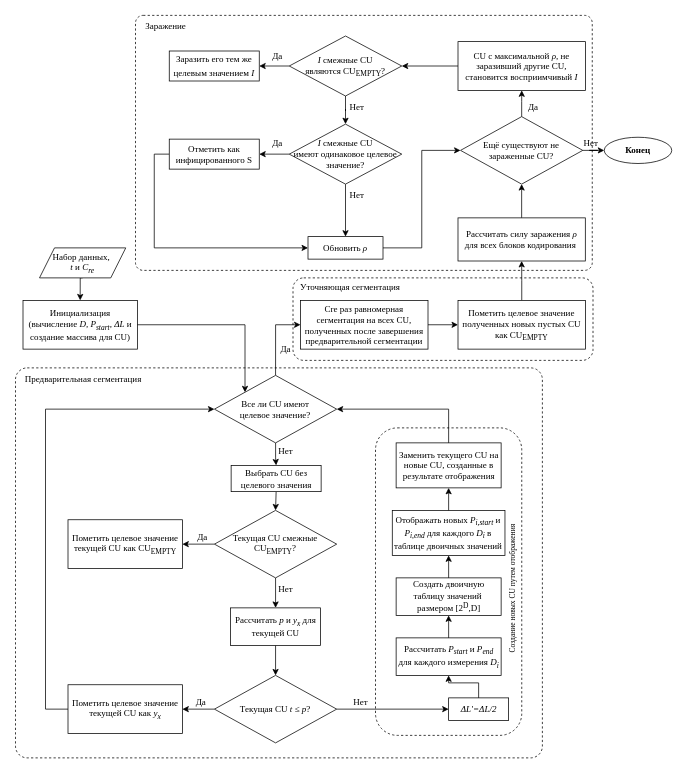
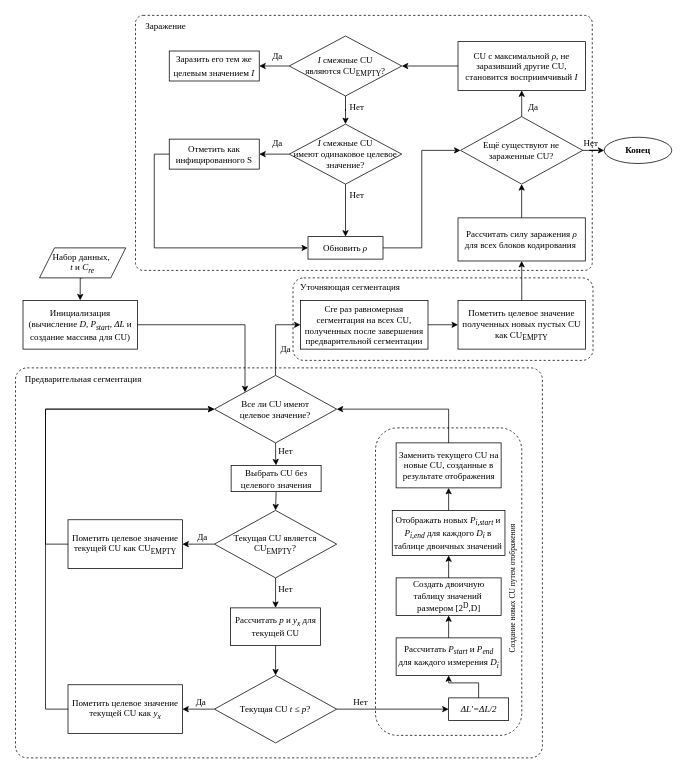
  <mxCell id="0" />
  <mxCell id="1" parent="0" />
  <mxCell id="2" value="" style="rounded=1;whiteSpace=wrap;html=1;fillColor=none;dashed=1;arcSize=3;" parent="1" vertex="1"><mxGeometry x="180" y="20" width="609" height="340" as="geometry" /></mxCell>
  <mxCell id="3" value="" style="rounded=1;whiteSpace=wrap;html=1;fillColor=none;dashed=1;arcSize=13;" parent="1" vertex="1"><mxGeometry x="390" y="370" width="400" height="110" as="geometry" /></mxCell>
  <mxCell id="4" value="" style="rounded=1;whiteSpace=wrap;html=1;fillColor=none;dashed=1;arcSize=3;" parent="1" vertex="1"><mxGeometry x="20" y="490" width="702.5" height="520" as="geometry" /></mxCell>
  <mxCell id="5" value="" style="group" parent="1" vertex="1" connectable="0"><mxGeometry x="500" y="570" width="197.75" height="410" as="geometry" /></mxCell>
  <mxCell id="6" value="" style="rounded=1;whiteSpace=wrap;html=1;dashed=1;fillColor=none;" parent="5" vertex="1"><mxGeometry width="195" height="410" as="geometry" /></mxCell>
  <mxCell id="7" value="&lt;font&gt;&lt;i&gt;ΔL'=ΔL/2&lt;/i&gt;&lt;/font&gt;" style="rounded=0;whiteSpace=wrap;html=1;fontFamily=Times New Roman;" parent="5" vertex="1"><mxGeometry x="97.5" y="360" width="80" height="30" as="geometry" /></mxCell>
  <mxCell id="8" value="Рассчитать&amp;nbsp;&lt;i&gt;P&lt;sub&gt;start&lt;/sub&gt;&lt;/i&gt; и &lt;i&gt;P&lt;sub&gt;end&lt;/sub&gt;&lt;/i&gt; для каждого измерения &lt;i&gt;D&lt;sub&gt;i&lt;/sub&gt;&lt;/i&gt;" style="rounded=0;whiteSpace=wrap;html=1;fontFamily=Times New Roman;" parent="5" vertex="1"><mxGeometry x="27.5" y="280" width="140" height="50" as="geometry" /></mxCell>
  <mxCell id="9" style="edgeStyle=orthogonalEdgeStyle;rounded=0;orthogonalLoop=1;jettySize=auto;html=1;exitX=0.5;exitY=0;exitDx=0;exitDy=0;entryX=0.5;entryY=1;entryDx=0;entryDy=0;" parent="5" source="7" target="8" edge="1"><mxGeometry relative="1" as="geometry" /></mxCell>
  <mxCell id="10" value="Создать&amp;nbsp;двоичную таблицу значений&amp;nbsp; размером [2&lt;sup&gt;D&lt;/sup&gt;,D]" style="rounded=0;whiteSpace=wrap;html=1;fontFamily=Times New Roman;" parent="5" vertex="1"><mxGeometry x="27.5" y="200" width="140" height="50" as="geometry" /></mxCell>
  <mxCell id="11" style="edgeStyle=orthogonalEdgeStyle;rounded=0;orthogonalLoop=1;jettySize=auto;html=1;exitX=0.5;exitY=0;exitDx=0;exitDy=0;entryX=0.5;entryY=1;entryDx=0;entryDy=0;" parent="5" source="8" target="10" edge="1"><mxGeometry relative="1" as="geometry" /></mxCell>
  <mxCell id="12" value="Отображать&amp;nbsp;новых &lt;i&gt;P&lt;sub&gt;i,start&lt;/sub&gt;&lt;/i&gt; и &lt;i&gt;P&lt;sub&gt;i,end&lt;/sub&gt;&lt;/i&gt;&amp;nbsp;для каждого &lt;i&gt;D&lt;sub&gt;i&lt;/sub&gt;&lt;/i&gt; в таблице двоичных значений" style="rounded=0;whiteSpace=wrap;html=1;fontFamily=Times New Roman;" parent="5" vertex="1"><mxGeometry x="22.37" y="110" width="150.25" height="60" as="geometry" /></mxCell>
  <mxCell id="13" style="edgeStyle=orthogonalEdgeStyle;rounded=0;orthogonalLoop=1;jettySize=auto;html=1;exitX=0.5;exitY=0;exitDx=0;exitDy=0;entryX=0.5;entryY=1;entryDx=0;entryDy=0;" parent="5" source="10" target="12" edge="1"><mxGeometry relative="1" as="geometry" /></mxCell>
  <mxCell id="14" value="Заменить&amp;nbsp;текущего CU на новые CU, созданные в результате отображения" style="rounded=0;whiteSpace=wrap;html=1;fontFamily=Times New Roman;" parent="5" vertex="1"><mxGeometry x="27.5" y="20" width="140" height="60" as="geometry" /></mxCell>
  <mxCell id="15" style="edgeStyle=orthogonalEdgeStyle;rounded=0;orthogonalLoop=1;jettySize=auto;html=1;exitX=0.5;exitY=0;exitDx=0;exitDy=0;entryX=0.5;entryY=1;entryDx=0;entryDy=0;" parent="5" source="12" target="14" edge="1"><mxGeometry relative="1" as="geometry" /></mxCell>
  <mxCell id="16" value="&lt;font style=&quot;font-size: 10px;&quot; face=&quot;Times New Roman&quot;&gt;Создание новых CU путем отображения&lt;/font&gt;" style="text;html=1;align=center;verticalAlign=middle;resizable=0;points=[];autosize=1;strokeColor=none;fillColor=none;rotation=-90;" parent="5" vertex="1"><mxGeometry x="87.75" y="200" width="190" height="30" as="geometry" /></mxCell>
  <mxCell id="17" value="" style="edgeStyle=orthogonalEdgeStyle;rounded=0;orthogonalLoop=1;jettySize=auto;html=1;" parent="1" source="19" target="21" edge="1"><mxGeometry relative="1" as="geometry" /></mxCell>
  <mxCell id="18" value="" style="edgeStyle=orthogonalEdgeStyle;rounded=0;orthogonalLoop=1;jettySize=auto;html=1;" parent="1" source="19" target="34" edge="1"><mxGeometry relative="1" as="geometry" /></mxCell>
- <mxCell id="19" value="&lt;font face=&quot;Times New Roman&quot;&gt;Текущая CU смежные CU&lt;sub&gt;EMPTY&lt;/sub&gt;?&lt;/font&gt;" style="rhombus;whiteSpace=wrap;html=1;" parent="1" vertex="1"><mxGeometry x="285.25" y="680" width="163" height="90" as="geometry" /></mxCell>
+ <mxCell id="19" value="&lt;font face=&quot;Times New Roman&quot;&gt;Текущая CU является CU&lt;sub&gt;EMPTY&lt;/sub&gt;?&lt;/font&gt;" style="rhombus;whiteSpace=wrap;html=1;" parent="1" vertex="1"><mxGeometry x="285.25" y="680" width="163" height="90" as="geometry" /></mxCell>
  <mxCell id="20" value="" style="edgeStyle=orthogonalEdgeStyle;rounded=0;orthogonalLoop=1;jettySize=auto;html=1;" parent="1" source="21" target="28" edge="1"><mxGeometry relative="1" as="geometry" /></mxCell>
  <mxCell id="21" value="Рассчитать&amp;nbsp;&lt;i&gt;p&lt;/i&gt; и &lt;i&gt;y&lt;sub&gt;x&lt;/sub&gt;&lt;/i&gt; для текущей CU" style="rounded=0;whiteSpace=wrap;html=1;fontFamily=Times New Roman;" parent="1" vertex="1"><mxGeometry x="306.75" y="810" width="120" height="50" as="geometry" /></mxCell>
  <mxCell id="22" value="" style="edgeStyle=orthogonalEdgeStyle;rounded=0;orthogonalLoop=1;jettySize=auto;html=1;" parent="1" source="24" target="31" edge="1"><mxGeometry relative="1" as="geometry" /></mxCell>
  <mxCell id="23" style="edgeStyle=orthogonalEdgeStyle;rounded=0;orthogonalLoop=1;jettySize=auto;html=1;exitX=0.5;exitY=0;exitDx=0;exitDy=0;entryX=0;entryY=0.5;entryDx=0;entryDy=0;" parent="1" source="24" target="45" edge="1"><mxGeometry relative="1" as="geometry"><mxPoint x="366.385" y="450" as="targetPoint" /></mxGeometry></mxCell>
  <mxCell id="24" value="&lt;font face=&quot;Times New Roman&quot;&gt;Все ли CU имеют&lt;br&gt;целевое значение?&lt;/font&gt;" style="rhombus;whiteSpace=wrap;html=1;" parent="1" vertex="1"><mxGeometry x="285.25" y="500" width="163" height="90" as="geometry" /></mxCell>
  <mxCell id="25" value="&lt;font face=&quot;Times New Roman&quot;&gt;Нет&lt;/font&gt;" style="text;html=1;align=center;verticalAlign=middle;resizable=0;points=[];autosize=1;strokeColor=none;fillColor=none;" parent="1" vertex="1"><mxGeometry x="360" y="586" width="40" height="30" as="geometry" /></mxCell>
  <mxCell id="26" style="edgeStyle=orthogonalEdgeStyle;rounded=0;orthogonalLoop=1;jettySize=auto;html=1;exitX=1;exitY=0.5;exitDx=0;exitDy=0;entryX=0;entryY=0.5;entryDx=0;entryDy=0;" parent="1" source="28" target="7" edge="1"><mxGeometry relative="1" as="geometry" /></mxCell>
  <mxCell id="27" style="edgeStyle=orthogonalEdgeStyle;rounded=0;orthogonalLoop=1;jettySize=auto;html=1;exitX=0;exitY=0.5;exitDx=0;exitDy=0;entryX=1;entryY=0.5;entryDx=0;entryDy=0;" parent="1" source="28" target="41" edge="1"><mxGeometry relative="1" as="geometry" /></mxCell>
  <mxCell id="28" value="&lt;font face=&quot;Times New Roman&quot;&gt;Текущая CU &lt;i&gt;t ≤ p&lt;/i&gt;?&lt;/font&gt;" style="rhombus;whiteSpace=wrap;html=1;" parent="1" vertex="1"><mxGeometry x="285.25" y="900" width="163" height="90" as="geometry" /></mxCell>
  <mxCell id="29" value="&lt;font face=&quot;Times New Roman&quot;&gt;Нет&lt;/font&gt;" style="text;html=1;align=center;verticalAlign=middle;resizable=0;points=[];autosize=1;strokeColor=none;fillColor=none;" parent="1" vertex="1"><mxGeometry x="360" y="770" width="40" height="30" as="geometry" /></mxCell>
  <mxCell id="30" style="edgeStyle=orthogonalEdgeStyle;rounded=0;orthogonalLoop=1;jettySize=auto;html=1;exitX=0.5;exitY=1;exitDx=0;exitDy=0;entryX=0.5;entryY=0;entryDx=0;entryDy=0;" parent="1" source="31" target="19" edge="1"><mxGeometry relative="1" as="geometry" /></mxCell>
  <mxCell id="31" value="Выбрать&amp;nbsp;CU без целевого значения" style="rounded=0;whiteSpace=wrap;html=1;fontFamily=Times New Roman;" parent="1" vertex="1"><mxGeometry x="307.5" y="620" width="120" height="35" as="geometry" /></mxCell>
  <mxCell id="32" style="edgeStyle=orthogonalEdgeStyle;rounded=0;orthogonalLoop=1;jettySize=auto;html=1;exitX=0.5;exitY=0;exitDx=0;exitDy=0;entryX=1;entryY=0.5;entryDx=0;entryDy=0;" parent="1" source="14" target="24" edge="1"><mxGeometry relative="1" as="geometry" /></mxCell>
+ <mxCell id="33" style="edgeStyle=orthogonalEdgeStyle;rounded=0;orthogonalLoop=1;jettySize=auto;html=1;exitX=0;exitY=0.5;exitDx=0;exitDy=0;entryX=0;entryY=0.5;entryDx=0;entryDy=0;" parent="1" source="34" target="24" edge="1"><mxGeometry relative="1" as="geometry"><Array as="points"><mxPoint x="60" y="725" /><mxPoint x="60" y="545" /></Array></mxGeometry></mxCell>
  <mxCell id="34" value="Пометить целевое значение текущей CU как CU&lt;sub&gt;EMPTY&lt;/sub&gt;" style="rounded=0;whiteSpace=wrap;html=1;fontFamily=Times New Roman;" parent="1" vertex="1"><mxGeometry x="90" y="692.5" width="152.5" height="65" as="geometry" /></mxCell>
  <mxCell id="35" value="&lt;font face=&quot;Times New Roman&quot;&gt;Да&lt;/font&gt;" style="text;html=1;align=center;verticalAlign=middle;resizable=0;points=[];autosize=1;strokeColor=none;fillColor=none;" parent="1" vertex="1"><mxGeometry x="248.5" y="701" width="40" height="30" as="geometry" /></mxCell>
  <mxCell id="36" value="" style="group" parent="1" vertex="1" connectable="0"><mxGeometry x="30" y="270" width="152.5" height="195" as="geometry" /></mxCell>
  <mxCell id="37" value="Инициализация&lt;br&gt;(вычисление&amp;nbsp;&lt;i&gt;D, P&lt;sub&gt;start&lt;/sub&gt;, ΔL&lt;/i&gt; и создание массива для CU)" style="rounded=0;whiteSpace=wrap;html=1;fontFamily=Times New Roman;" parent="36" vertex="1"><mxGeometry y="130" width="152.5" height="65" as="geometry" /></mxCell>
  <mxCell id="38" style="edgeStyle=orthogonalEdgeStyle;rounded=0;orthogonalLoop=1;jettySize=auto;html=1;exitX=0.5;exitY=1;exitDx=0;exitDy=0;entryX=0.5;entryY=0;entryDx=0;entryDy=0;" parent="36" source="39" target="37" edge="1"><mxGeometry relative="1" as="geometry" /></mxCell>
  <mxCell id="39" value="Набор данных,&amp;nbsp;&lt;br&gt;&lt;i&gt;t&lt;/i&gt; и &lt;i&gt;C&lt;sub&gt;re&lt;/sub&gt;&lt;/i&gt;" style="shape=parallelogram;perimeter=parallelogramPerimeter;whiteSpace=wrap;html=1;fixedSize=1;fontFamily=Times New Roman;" parent="36" vertex="1"><mxGeometry x="22" y="60" width="115" height="40" as="geometry" /></mxCell>
  <mxCell id="40" style="edgeStyle=orthogonalEdgeStyle;rounded=0;orthogonalLoop=1;jettySize=auto;html=1;exitX=0;exitY=0.5;exitDx=0;exitDy=0;entryX=0;entryY=0.5;entryDx=0;entryDy=0;" parent="1" source="41" target="24" edge="1"><mxGeometry relative="1" as="geometry"><mxPoint x="280" y="540" as="targetPoint" /><Array as="points"><mxPoint x="60" y="945" /><mxPoint x="60" y="545" /></Array></mxGeometry></mxCell>
  <mxCell id="41" value="Пометить целевое значение текущей CU как&amp;nbsp;&lt;i style=&quot;border-color: var(--border-color);&quot;&gt;y&lt;sub style=&quot;border-color: var(--border-color);&quot;&gt;x&lt;/sub&gt;&lt;/i&gt;" style="rounded=0;whiteSpace=wrap;html=1;fontFamily=Times New Roman;" parent="1" vertex="1"><mxGeometry x="90" y="912.5" width="152.5" height="65" as="geometry" /></mxCell>
  <mxCell id="42" value="&lt;font face=&quot;Times New Roman&quot;&gt;Да&lt;/font&gt;" style="text;html=1;align=center;verticalAlign=middle;resizable=0;points=[];autosize=1;strokeColor=none;fillColor=none;" parent="1" vertex="1"><mxGeometry x="246.5" y="921" width="40" height="30" as="geometry" /></mxCell>
  <mxCell id="43" value="&lt;font face=&quot;Times New Roman&quot;&gt;Да&lt;/font&gt;" style="text;html=1;align=center;verticalAlign=middle;resizable=0;points=[];autosize=1;strokeColor=none;fillColor=none;" parent="1" vertex="1"><mxGeometry x="360" y="450" width="40" height="30" as="geometry" /></mxCell>
  <mxCell id="44" value="" style="group" parent="1" vertex="1" connectable="0"><mxGeometry x="400" y="300" width="170" height="165" as="geometry" /></mxCell>
  <mxCell id="45" value="Cre раз равномерная сегментация на всех CU, полученных после завершения предварительной сегментации" style="rounded=0;whiteSpace=wrap;html=1;fontFamily=Times New Roman;" parent="44" vertex="1"><mxGeometry y="100" width="170" height="65" as="geometry" /></mxCell>
  <mxCell id="46" value="&lt;font face=&quot;Times New Roman&quot;&gt;Уточняющая сегментация&lt;/font&gt;" style="text;html=1;align=center;verticalAlign=middle;resizable=0;points=[];autosize=1;strokeColor=none;fillColor=none;rotation=0;" parent="44" vertex="1"><mxGeometry x="-14" y="68" width="160" height="30" as="geometry" /></mxCell>
  <mxCell id="47" value="&lt;font face=&quot;Times New Roman&quot;&gt;Предварительная сегментация&lt;/font&gt;" style="text;html=1;align=center;verticalAlign=middle;resizable=0;points=[];autosize=1;strokeColor=none;fillColor=none;rotation=0;" parent="1" vertex="1"><mxGeometry x="20" y="490" width="180" height="30" as="geometry" /></mxCell>
  <mxCell id="48" value="" style="edgeStyle=orthogonalEdgeStyle;rounded=0;orthogonalLoop=1;jettySize=auto;html=1;" parent="1" source="50" target="54" edge="1"><mxGeometry relative="1" as="geometry" /></mxCell>
  <mxCell id="49" value="" style="edgeStyle=orthogonalEdgeStyle;rounded=0;orthogonalLoop=1;jettySize=auto;html=1;" edge="1" parent="1" source="50" target="75"><mxGeometry relative="1" as="geometry" /></mxCell>
  <mxCell id="50" value="&lt;font face=&quot;Times New Roman&quot;&gt;Ещё существуют не зараженные CU?&lt;/font&gt;" style="rhombus;whiteSpace=wrap;html=1;" parent="1" vertex="1"><mxGeometry x="613.36" y="155" width="163" height="90" as="geometry" /></mxCell>
  <mxCell id="51" value="" style="edgeStyle=orthogonalEdgeStyle;rounded=0;orthogonalLoop=1;jettySize=auto;html=1;" parent="1" source="52" target="50" edge="1"><mxGeometry relative="1" as="geometry" /></mxCell>
  <mxCell id="52" value="Рассчитать силу заражения&amp;nbsp;&lt;i style=&quot;border-color: var(--border-color);&quot;&gt;ρ&lt;/i&gt;&lt;br&gt;для всех блоков кодирования&amp;nbsp;" style="rounded=0;whiteSpace=wrap;html=1;fontFamily=Times New Roman;" parent="1" vertex="1"><mxGeometry x="609.99" y="290" width="169.75" height="57.5" as="geometry" /></mxCell>
  <mxCell id="53" value="" style="edgeStyle=orthogonalEdgeStyle;rounded=0;orthogonalLoop=1;jettySize=auto;html=1;" parent="1" source="54" target="57" edge="1"><mxGeometry relative="1" as="geometry" /></mxCell>
  <mxCell id="54" value="CU с максимальной &lt;i&gt;ρ&lt;/i&gt;, не заразивший другие CU, становится восприимчивый &lt;i&gt;I&lt;/i&gt;" style="rounded=0;whiteSpace=wrap;html=1;fontFamily=Times New Roman;" parent="1" vertex="1"><mxGeometry x="610" y="55" width="170" height="65" as="geometry" /></mxCell>
  <mxCell id="55" value="" style="edgeStyle=orthogonalEdgeStyle;rounded=0;orthogonalLoop=1;jettySize=auto;html=1;" parent="1" source="57" target="60" edge="1"><mxGeometry relative="1" as="geometry" /></mxCell>
  <mxCell id="56" value="" style="edgeStyle=orthogonalEdgeStyle;rounded=0;orthogonalLoop=1;jettySize=auto;html=1;" parent="1" source="57" target="64" edge="1"><mxGeometry relative="1" as="geometry" /></mxCell>
  <mxCell id="57" value="&lt;font face=&quot;Times New Roman&quot;&gt;&lt;i&gt;I&lt;/i&gt; смежные CU&lt;br&gt;являются CU&lt;sub&gt;EMPTY&lt;/sub&gt;?&lt;/font&gt;" style="rhombus;whiteSpace=wrap;html=1;" parent="1" vertex="1"><mxGeometry x="385" y="47.5" width="150" height="80" as="geometry" /></mxCell>
  <mxCell id="58" style="edgeStyle=orthogonalEdgeStyle;rounded=0;orthogonalLoop=1;jettySize=auto;html=1;exitX=1;exitY=0.5;exitDx=0;exitDy=0;entryX=0;entryY=0.5;entryDx=0;entryDy=0;" parent="1" source="59" target="50" edge="1"><mxGeometry relative="1" as="geometry" /></mxCell>
  <mxCell id="59" value="Обновить&amp;nbsp;&lt;i style=&quot;border-color: var(--border-color);&quot;&gt;ρ&lt;/i&gt;" style="rounded=0;whiteSpace=wrap;html=1;fontFamily=Times New Roman;" parent="1" vertex="1"><mxGeometry x="410" y="315" width="100" height="30" as="geometry" /></mxCell>
  <mxCell id="60" value="Заразить его тем же целевым значением &lt;i&gt;I&lt;/i&gt;&lt;span style=&quot;font-size: medium; text-align: start;&quot;&gt;&lt;/span&gt;" style="rounded=0;whiteSpace=wrap;html=1;fontFamily=Times New Roman;" parent="1" vertex="1"><mxGeometry x="225" y="67.5" width="120" height="40" as="geometry" /></mxCell>
  <mxCell id="61" value="&lt;font face=&quot;Times New Roman&quot;&gt;Да&lt;/font&gt;" style="text;html=1;align=center;verticalAlign=middle;resizable=0;points=[];autosize=1;strokeColor=none;fillColor=none;" parent="1" vertex="1"><mxGeometry x="349" y="60" width="40" height="30" as="geometry" /></mxCell>
  <mxCell id="62" value="" style="edgeStyle=orthogonalEdgeStyle;rounded=0;orthogonalLoop=1;jettySize=auto;html=1;" parent="1" source="64" target="66" edge="1"><mxGeometry relative="1" as="geometry" /></mxCell>
  <mxCell id="63" value="" style="edgeStyle=orthogonalEdgeStyle;rounded=0;orthogonalLoop=1;jettySize=auto;html=1;entryX=0.5;entryY=0;entryDx=0;entryDy=0;" parent="1" source="64" target="59" edge="1"><mxGeometry relative="1" as="geometry"><mxPoint x="460" y="285" as="targetPoint" /></mxGeometry></mxCell>
  <mxCell id="64" value="&lt;font face=&quot;Times New Roman&quot;&gt;&lt;i&gt;I&lt;/i&gt; смежные CU&lt;br&gt;имеют одинаковое целевое значение?&lt;/font&gt;" style="rhombus;whiteSpace=wrap;html=1;" parent="1" vertex="1"><mxGeometry x="385" y="165" width="150" height="80" as="geometry" /></mxCell>
  <mxCell id="65" style="edgeStyle=orthogonalEdgeStyle;rounded=0;orthogonalLoop=1;jettySize=auto;html=1;exitX=0;exitY=0.5;exitDx=0;exitDy=0;entryX=0;entryY=0.5;entryDx=0;entryDy=0;" parent="1" source="66" target="59" edge="1"><mxGeometry relative="1" as="geometry"><Array as="points"><mxPoint x="205" y="205" /><mxPoint x="205" y="330" /></Array></mxGeometry></mxCell>
  <mxCell id="66" value="Отметить как инфицированного S" style="rounded=0;whiteSpace=wrap;html=1;fontFamily=Times New Roman;" parent="1" vertex="1"><mxGeometry x="225" y="185" width="120" height="40" as="geometry" /></mxCell>
  <mxCell id="67" style="edgeStyle=orthogonalEdgeStyle;rounded=0;orthogonalLoop=1;jettySize=auto;html=1;exitX=0.5;exitY=0;exitDx=0;exitDy=0;entryX=0.5;entryY=1;entryDx=0;entryDy=0;" parent="1" source="68" target="52" edge="1"><mxGeometry relative="1" as="geometry" /></mxCell>
  <mxCell id="68" value="Пометить целевое значение полученных новых пустых CU как CU&lt;sub style=&quot;border-color: var(--border-color);&quot;&gt;EMPTY&lt;/sub&gt;" style="rounded=0;whiteSpace=wrap;html=1;fontFamily=Times New Roman;" parent="1" vertex="1"><mxGeometry x="610" y="400" width="170" height="65" as="geometry" /></mxCell>
  <mxCell id="69" value="" style="edgeStyle=orthogonalEdgeStyle;rounded=0;orthogonalLoop=1;jettySize=auto;html=1;" parent="1" source="45" target="68" edge="1"><mxGeometry relative="1" as="geometry" /></mxCell>
  <mxCell id="70" value="&lt;font face=&quot;Times New Roman&quot;&gt;Да&lt;/font&gt;" style="text;html=1;align=center;verticalAlign=middle;resizable=0;points=[];autosize=1;strokeColor=none;fillColor=none;" parent="1" vertex="1"><mxGeometry x="690" y="127.5" width="40" height="30" as="geometry" /></mxCell>
  <mxCell id="71" value="&lt;font face=&quot;Times New Roman&quot;&gt;Нет&lt;/font&gt;" style="text;html=1;align=center;verticalAlign=middle;resizable=0;points=[];autosize=1;strokeColor=none;fillColor=none;" parent="1" vertex="1"><mxGeometry x="455" y="127.5" width="40" height="30" as="geometry" /></mxCell>
  <mxCell id="72" value="&lt;font face=&quot;Times New Roman&quot;&gt;Да&lt;/font&gt;" style="text;html=1;align=center;verticalAlign=middle;resizable=0;points=[];autosize=1;strokeColor=none;fillColor=none;" parent="1" vertex="1"><mxGeometry x="349" y="175" width="40" height="30" as="geometry" /></mxCell>
  <mxCell id="73" value="&lt;font face=&quot;Times New Roman&quot;&gt;Нет&lt;/font&gt;" style="text;html=1;align=center;verticalAlign=middle;resizable=0;points=[];autosize=1;strokeColor=none;fillColor=none;" parent="1" vertex="1"><mxGeometry x="455" y="245" width="40" height="30" as="geometry" /></mxCell>
  <mxCell id="74" style="edgeStyle=orthogonalEdgeStyle;rounded=0;orthogonalLoop=1;jettySize=auto;html=1;exitX=1;exitY=0.5;exitDx=0;exitDy=0;entryX=0;entryY=0;entryDx=0;entryDy=0;" parent="1" source="37" target="24" edge="1"><mxGeometry relative="1" as="geometry" /></mxCell>
  <mxCell id="75" value="Конец" style="ellipse;whiteSpace=wrap;html=1;fontFamily=Times New Roman;fontStyle=1" parent="1" vertex="1"><mxGeometry x="805" y="182.5" width="90" height="35" as="geometry" /></mxCell>
  <mxCell id="76" value="&lt;font face=&quot;Times New Roman&quot;&gt;Заражение&lt;/font&gt;" style="text;html=1;align=center;verticalAlign=middle;resizable=0;points=[];autosize=1;strokeColor=none;fillColor=none;rotation=0;" parent="1" vertex="1"><mxGeometry x="180" y="20" width="80" height="30" as="geometry" /></mxCell>
  <mxCell id="77" value="&lt;font face=&quot;Times New Roman&quot;&gt;Нет&lt;/font&gt;" style="text;html=1;align=center;verticalAlign=middle;resizable=0;points=[];autosize=1;strokeColor=none;fillColor=none;" parent="1" vertex="1"><mxGeometry x="460" y="921" width="40" height="30" as="geometry" /></mxCell>
  <mxCell id="78" value="&lt;font face=&quot;Times New Roman&quot;&gt;Нет&lt;/font&gt;" style="text;html=1;align=center;verticalAlign=middle;resizable=0;points=[];autosize=1;strokeColor=none;fillColor=none;" vertex="1" parent="1"><mxGeometry x="767" y="175" width="40" height="30" as="geometry" /></mxCell>
